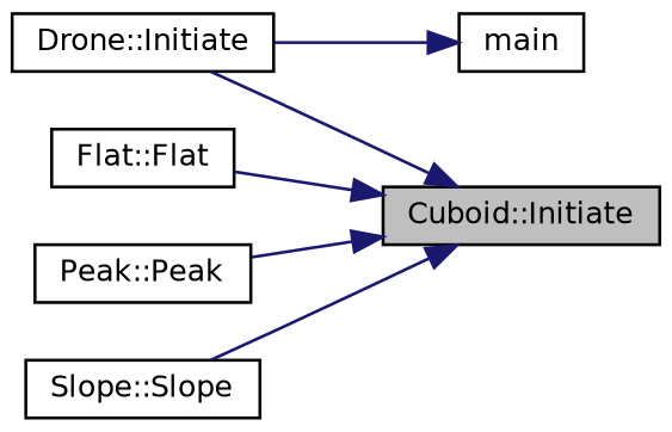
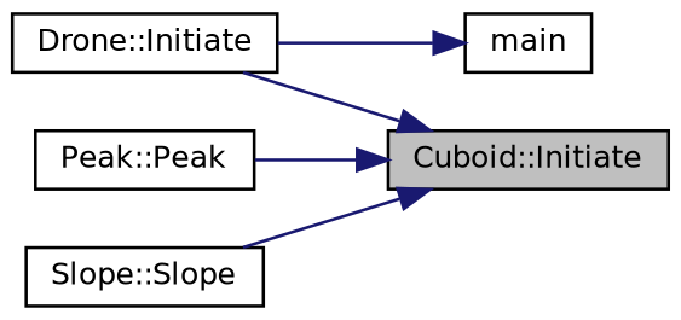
  digraph {
    rankdir=RL
    node [color=black fillcolor=white fontname=Helvetica fontsize=10 shape=record style=filled]
    edge [color=midnightblue dir=back fontname=Helvetica fontsize=10 labelfontname=Helvetica labelfontsize=10 style=solid]
    n1 [fillcolor=grey75 fontcolor=black height=0.2 label="Cuboid::Initiate" width=0.4]
-   n2 [height=0.2 label="Flat::Flat" width=0.4]
    n3 [height=0.2 label="Drone::Initiate" width=0.4]
    n4 [height=0.2 label="Peak::Peak" width=0.4]
    n5 [height=0.2 label="Slope::Slope" width=0.4]
    n6 [height=0.2 label=main width=0.4]
-   n1 -> n2
    n1 -> n3
    n1 -> n4
    n1 -> n5
    n6 -> n3
  }
